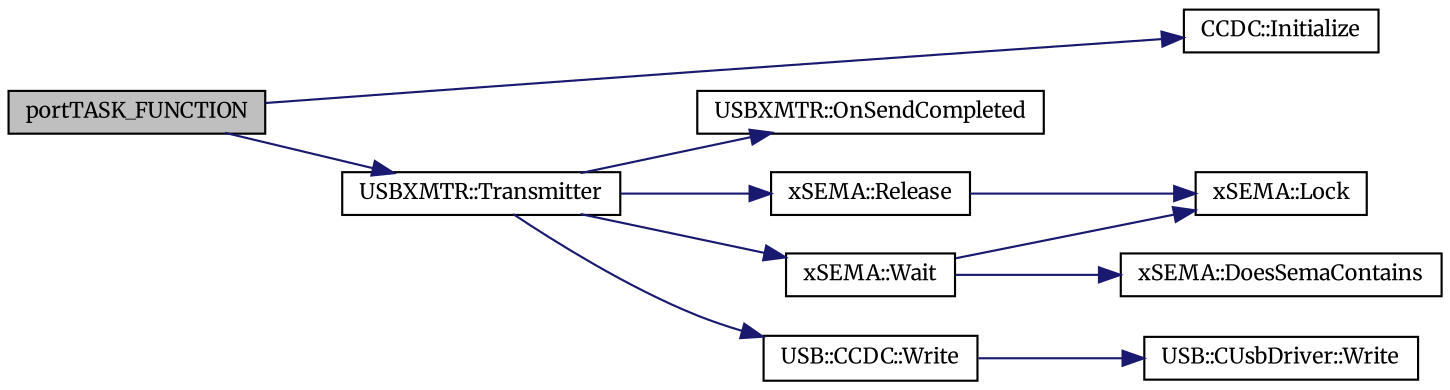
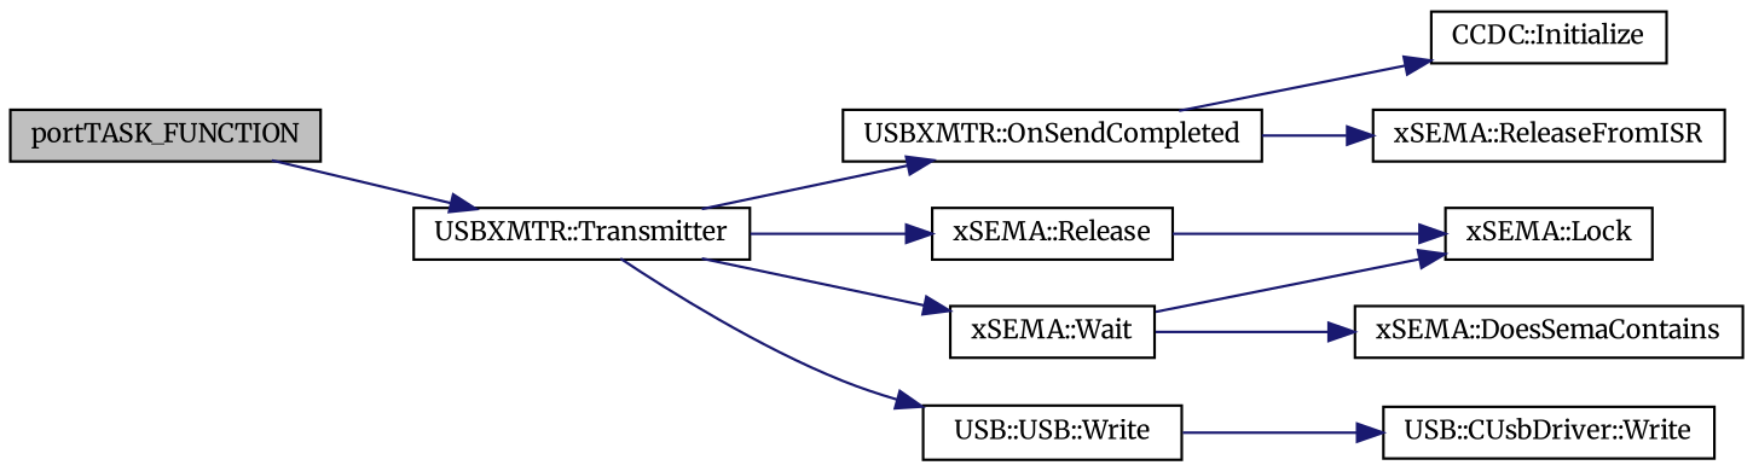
  digraph {
    fontname=Merriweather
    rankdir=LR
    node [color=black fontname=Merriweather fontsize=10 shape=record]
    edge [color=midnightblue fontname=Merriweather fontsize=10 labelfontname=FreeSans labelfontsize=10 style=solid]
    n1 [fillcolor=grey75 fontcolor=black height=0.2 label=portTASK_FUNCTION style=filled width=0.4]
    n2 [height=0.2 label="CCDC::Initialize" width=0.4]
    n3 [height=0.2 label="USBXMTR::Transmitter" width=0.4]
    n4 [height=0.2 label="USBXMTR::OnSendCompleted" width=0.4]
    n5 [height=0.2 label="xSEMA::Release" width=0.4]
    n6 [height=0.2 label="xSEMA::Wait" width=0.4]
-   n7 [height=0.2 label="USB::CCDC::Write" width=0.4]
+   n7 [height=0.2 label="USB::USB::Write" width=0.4]
+   n8 [height=0.2 label="xSEMA::ReleaseFromISR" width=0.4]
    n9 [height=0.2 label="xSEMA::Lock" width=0.4]
    n10 [height=0.2 label="xSEMA::DoesSemaContains" width=0.4]
    n11 [height=0.2 label="USB::CUsbDriver::Write" width=0.4]
-   n1 -> n2
+   n4 -> n2
    n1 -> n3
    n3 -> n4
    n3 -> n5
    n3 -> n6
    n3 -> n7
+   n4 -> n8
    n5 -> n9
    n6 -> n9
    n6 -> n10
    n7 -> n11
  }
